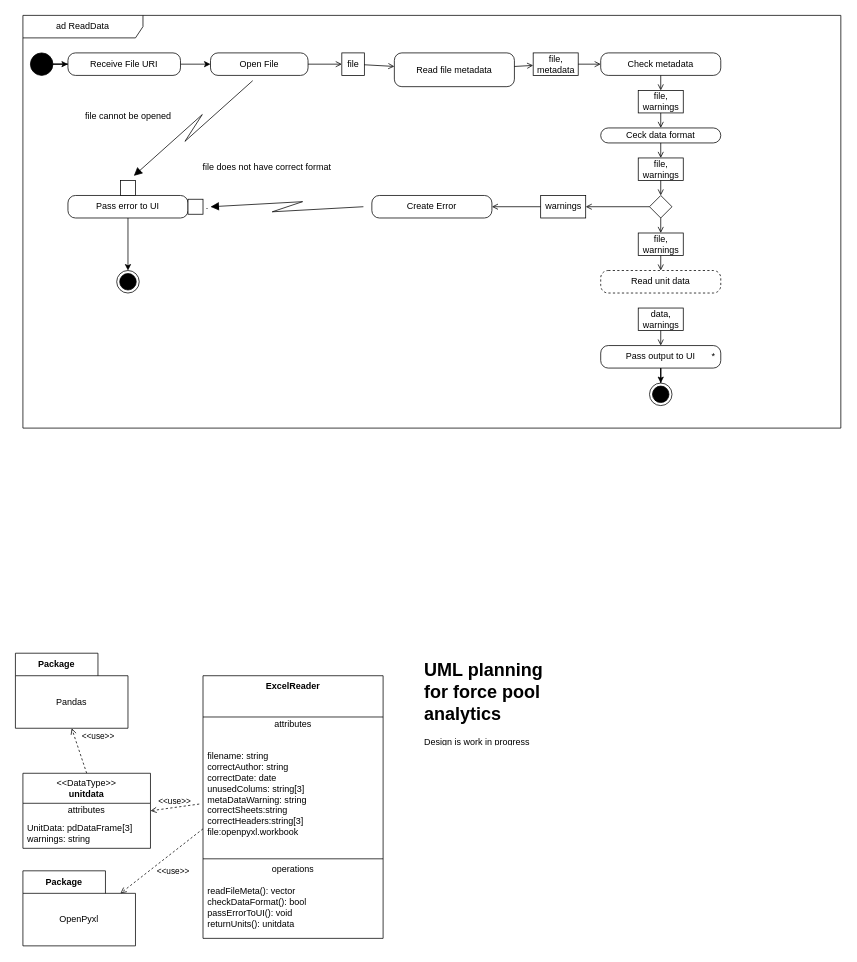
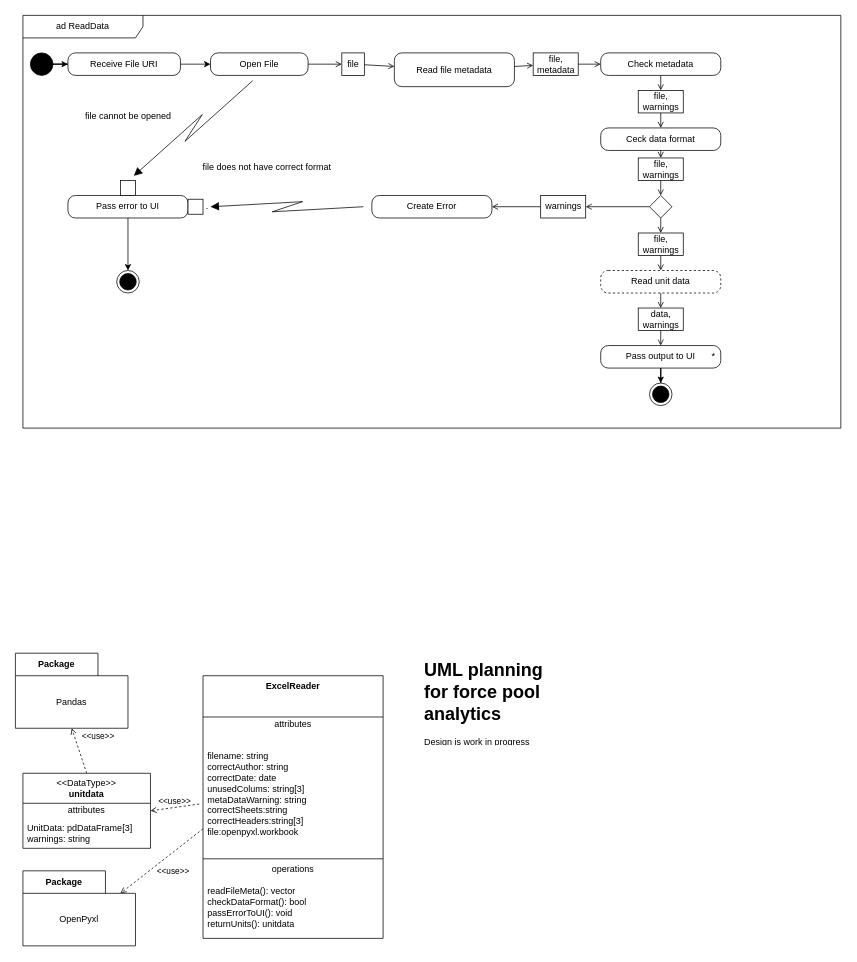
  <mxCell id="0" />
  <mxCell id="1" parent="0" />
  <mxCell id="2" value="&lt;b&gt;ExcelReader&lt;/b&gt;&lt;br&gt;" style="swimlane;fontStyle=0;align=center;verticalAlign=top;childLayout=stackLayout;horizontal=1;startSize=55;horizontalStack=0;resizeParent=1;resizeParentMax=0;resizeLast=0;collapsible=0;marginBottom=0;html=1;whiteSpace=wrap;" vertex="1" parent="1"><mxGeometry x="270" y="900" width="240" height="350" as="geometry" /></mxCell>
  <mxCell id="3" value="attributes" style="text;html=1;strokeColor=none;fillColor=none;align=center;verticalAlign=middle;spacingLeft=4;spacingRight=4;overflow=hidden;rotatable=0;points=[[0,0.5],[1,0.5]];portConstraint=eastwest;whiteSpace=wrap;" vertex="1" parent="2"><mxGeometry y="55" width="240" height="20" as="geometry" /></mxCell>
  <mxCell id="4" value="filename: string&lt;br&gt;correctAuthor: string&lt;br&gt;correctDate: date&lt;br&gt;unusedColums: string[3]&lt;br&gt;metaDataWarning: string&lt;br&gt;correctSheets:string&lt;br&gt;correctHeaders:string[3]&lt;br&gt;file:openpyxl.workbook" style="text;html=1;strokeColor=none;fillColor=none;align=left;verticalAlign=middle;spacingLeft=4;spacingRight=4;overflow=hidden;rotatable=0;points=[[0,0.5],[1,0.5]];portConstraint=eastwest;whiteSpace=wrap;" vertex="1" parent="2"><mxGeometry y="75" width="240" height="165" as="geometry" /></mxCell>
  <mxCell id="5" value="" style="line;strokeWidth=1;fillColor=none;align=left;verticalAlign=middle;spacingTop=-1;spacingLeft=3;spacingRight=3;rotatable=0;labelPosition=right;points=[];portConstraint=eastwest;" vertex="1" parent="2"><mxGeometry y="240" width="240" height="8" as="geometry" /></mxCell>
  <mxCell id="6" value="operations" style="text;html=1;strokeColor=none;fillColor=none;align=center;verticalAlign=middle;spacingLeft=4;spacingRight=4;overflow=hidden;rotatable=0;points=[[0,0.5],[1,0.5]];portConstraint=eastwest;whiteSpace=wrap;" vertex="1" parent="2"><mxGeometry y="248" width="240" height="20" as="geometry" /></mxCell>
  <mxCell id="7" value="readFileMeta(): vector&lt;br&gt;checkDataFormat(): bool&lt;br&gt;passErrorToUI(): void&lt;br&gt;returnUnits(): unitdata" style="text;html=1;strokeColor=none;fillColor=none;align=left;verticalAlign=middle;spacingLeft=4;spacingRight=4;overflow=hidden;rotatable=0;points=[[0,0.5],[1,0.5]];portConstraint=eastwest;whiteSpace=wrap;" vertex="1" parent="2"><mxGeometry y="268" width="240" height="82" as="geometry" /></mxCell>
  <mxCell id="8" value="Package" style="shape=folder;fontStyle=1;tabWidth=110;tabHeight=30;tabPosition=left;html=1;boundedLbl=1;labelInHeader=1;container=1;collapsible=0;whiteSpace=wrap;" vertex="1" parent="1"><mxGeometry x="20" y="870" width="150" height="100" as="geometry" /></mxCell>
  <mxCell id="9" value="Pandas" style="html=1;strokeColor=none;resizeWidth=1;resizeHeight=1;fillColor=none;part=1;connectable=0;allowArrows=0;deletable=0;whiteSpace=wrap;" vertex="1" parent="8"><mxGeometry width="150" height="70" relative="1" as="geometry"><mxPoint y="30" as="offset" /></mxGeometry></mxCell>
  <mxCell id="10" value="&amp;lt;&amp;lt;use&amp;gt;&amp;gt;" style="endArrow=open;html=1;rounded=0;align=center;verticalAlign=bottom;dashed=1;endFill=0;labelBackgroundColor=none;entryX=0.5;entryY=1;entryDx=0;entryDy=0;entryPerimeter=0;exitX=0.5;exitY=0;exitDx=0;exitDy=0;" edge="1" parent="1" source="13" target="8"><mxGeometry x="0.05" y="-27" relative="1" as="geometry"><mxPoint x="268" y="933" as="sourcePoint" /><mxPoint x="670" y="880" as="targetPoint" /><mxPoint as="offset" /></mxGeometry></mxCell>
  <mxCell id="11" value="" style="resizable=0;html=1;align=center;verticalAlign=top;labelBackgroundColor=none;" connectable="0" vertex="1" parent="10"><mxGeometry relative="1" as="geometry" /></mxCell>
  <mxCell id="12" value="&lt;h1&gt;UML planning for force pool analytics&lt;/h1&gt;&lt;div&gt;Design is work in progress&lt;/div&gt;&lt;div&gt;&lt;br&gt;&lt;/div&gt;" style="text;html=1;strokeColor=none;fillColor=none;spacing=5;spacingTop=-20;whiteSpace=wrap;overflow=hidden;rounded=0;" vertex="1" parent="1"><mxGeometry x="560" y="873" width="190" height="120" as="geometry" /></mxCell>
  <mxCell id="13" value="&amp;lt;&amp;lt;DataType&amp;gt;&amp;gt;&lt;br&gt;&lt;b&gt;unitdata&lt;/b&gt;" style="swimlane;fontStyle=0;align=center;verticalAlign=top;childLayout=stackLayout;horizontal=1;startSize=40;horizontalStack=0;resizeParent=1;resizeParentMax=0;resizeLast=0;collapsible=0;marginBottom=0;html=1;whiteSpace=wrap;" vertex="1" parent="1"><mxGeometry x="30" y="1030" width="170" height="100" as="geometry" /></mxCell>
  <mxCell id="14" value="attributes" style="text;html=1;strokeColor=none;fillColor=none;align=center;verticalAlign=middle;spacingLeft=4;spacingRight=4;overflow=hidden;rotatable=0;points=[[0,0.5],[1,0.5]];portConstraint=eastwest;whiteSpace=wrap;" vertex="1" parent="13"><mxGeometry y="40" width="170" height="20" as="geometry" /></mxCell>
  <mxCell id="15" value="UnitData: pdDataFrame[3]&lt;br&gt;warnings: string" style="text;html=1;strokeColor=none;fillColor=none;align=left;verticalAlign=middle;spacingLeft=4;spacingRight=4;overflow=hidden;rotatable=0;points=[[0,0.5],[1,0.5]];portConstraint=eastwest;whiteSpace=wrap;" vertex="1" parent="13"><mxGeometry y="60" width="170" height="40" as="geometry" /></mxCell>
  <mxCell id="16" value="&amp;lt;&amp;lt;use&amp;gt;&amp;gt;" style="endArrow=open;html=1;rounded=0;align=center;verticalAlign=bottom;dashed=1;endFill=0;labelBackgroundColor=none;entryX=1;entryY=0.5;entryDx=0;entryDy=0;exitX=-0.021;exitY=0.582;exitDx=0;exitDy=0;exitPerimeter=0;" edge="1" parent="1" source="4" target="14"><mxGeometry relative="1" as="geometry"><mxPoint x="510" y="1080" as="sourcePoint" /><mxPoint x="670" y="1080" as="targetPoint" /></mxGeometry></mxCell>
  <mxCell id="17" value="ad ReadData" style="shape=umlFrame;whiteSpace=wrap;html=1;pointerEvents=0;recursiveResize=0;container=1;collapsible=0;width=160;" vertex="1" parent="1"><mxGeometry x="30" y="20" width="1090" height="550" as="geometry" /></mxCell>
  <mxCell id="18" value="" style="edgeStyle=orthogonalEdgeStyle;rounded=0;orthogonalLoop=1;jettySize=auto;html=1;" edge="1" parent="17" source="19" target="21"><mxGeometry relative="1" as="geometry" /></mxCell>
  <mxCell id="19" value="Receive File URI" style="html=1;dashed=0;rounded=1;absoluteArcSize=1;arcSize=20;verticalAlign=middle;align=center;whiteSpace=wrap;" vertex="1" parent="17"><mxGeometry x="60" y="50" width="150" height="30" as="geometry" /></mxCell>
  <mxCell id="20" value="Read file metadata" style="html=1;dashed=0;rounded=1;absoluteArcSize=1;arcSize=20;verticalAlign=middle;align=center;whiteSpace=wrap;" vertex="1" parent="17"><mxGeometry x="495" y="50" width="160" height="45" as="geometry" /></mxCell>
  <mxCell id="21" value="Open File" style="html=1;dashed=0;rounded=1;absoluteArcSize=1;arcSize=20;verticalAlign=middle;align=center;whiteSpace=wrap;" vertex="1" parent="17"><mxGeometry x="250" y="50" width="130" height="30" as="geometry" /></mxCell>
  <mxCell id="22" value="Check metadata" style="html=1;dashed=0;rounded=1;absoluteArcSize=1;arcSize=20;verticalAlign=middle;align=center;whiteSpace=wrap;" vertex="1" parent="17"><mxGeometry x="770" y="50" width="160" height="30" as="geometry" /></mxCell>
  <mxCell id="23" value="" style="edgeStyle=orthogonalEdgeStyle;rounded=0;orthogonalLoop=1;jettySize=auto;html=1;" edge="1" parent="17" source="24" target="26"><mxGeometry relative="1" as="geometry" /></mxCell>
  <mxCell id="24" value="Pass error to UI" style="html=1;dashed=0;rounded=1;absoluteArcSize=1;arcSize=20;verticalAlign=middle;align=center;whiteSpace=wrap;" vertex="1" parent="17"><mxGeometry x="60" y="240" width="160" height="30" as="geometry" /></mxCell>
- <mxCell id="25" value="Ceck data format" style="html=1;dashed=0;rounded=1;absoluteArcSize=1;arcSize=20;verticalAlign=middle;align=center;whiteSpace=wrap;" vertex="1" parent="17"><mxGeometry x="770" y="150" width="160" height="20" as="geometry" /></mxCell>
+ <mxCell id="25" value="Ceck data format" style="html=1;dashed=0;rounded=1;absoluteArcSize=1;arcSize=20;verticalAlign=middle;align=center;whiteSpace=wrap;" vertex="1" parent="17"><mxGeometry x="770" y="150" width="160" height="30" as="geometry" /></mxCell>
  <mxCell id="26" value="" style="ellipse;html=1;shape=endState;fillColor=strokeColor;" vertex="1" parent="17"><mxGeometry x="125" y="340" width="30" height="30" as="geometry" /></mxCell>
  <mxCell id="27" value="" style="edgeStyle=orthogonalEdgeStyle;rounded=0;orthogonalLoop=1;jettySize=auto;html=1;" edge="1" parent="17" source="28" target="19"><mxGeometry relative="1" as="geometry" /></mxCell>
  <mxCell id="28" value="" style="ellipse;fillColor=strokeColor;html=1;" vertex="1" parent="17"><mxGeometry x="10" y="50" width="30" height="30" as="geometry" /></mxCell>
  <mxCell id="29" value="" style="fontStyle=0;labelPosition=right;verticalLabelPosition=middle;align=left;verticalAlign=middle;spacingLeft=2;html=1;" vertex="1" parent="17"><mxGeometry x="130" y="220" width="20" height="20" as="geometry" /></mxCell>
  <mxCell id="30" value="" style="shape=mxgraph.lean_mapping.electronic_info_flow_edge;html=1;rounded=0;entryX=0.5;entryY=0;entryDx=0;entryDy=0;exitX=0.5;exitY=1;exitDx=0;exitDy=0;" edge="1" parent="17" source="21" target="29"><mxGeometry width="160" relative="1" as="geometry"><mxPoint x="490" y="350" as="sourcePoint" /><mxPoint x="650" y="350" as="targetPoint" /></mxGeometry></mxCell>
  <mxCell id="31" value="file cannot be opened" style="text;html=1;align=center;verticalAlign=middle;resizable=0;points=[];autosize=1;strokeColor=none;fillColor=none;" vertex="1" parent="17"><mxGeometry x="70" y="120" width="140" height="30" as="geometry" /></mxCell>
  <mxCell id="32" value="file" style="html=1;rounded=0;" vertex="1" parent="17"><mxGeometry x="425" y="50" width="30" height="30" as="geometry" /></mxCell>
  <mxCell id="33" value="" style="endArrow=open;html=1;rounded=0;align=center;verticalAlign=top;endFill=0;labelBackgroundColor=none;endSize=6;exitX=1;exitY=0.5;exitDx=0;exitDy=0;" edge="1" target="32" parent="17" source="21"><mxGeometry relative="1" as="geometry"><mxPoint x="310" y="-135" as="sourcePoint" /></mxGeometry></mxCell>
  <mxCell id="34" value="" style="endArrow=open;html=1;rounded=0;align=center;verticalAlign=top;endFill=0;labelBackgroundColor=none;endSize=6;" edge="1" source="32" parent="17" target="20"><mxGeometry relative="1" as="geometry"><mxPoint x="465" y="-280" as="targetPoint" /></mxGeometry></mxCell>
  <mxCell id="35" value="file, &lt;br&gt;metadata" style="html=1;rounded=0;" vertex="1" parent="17"><mxGeometry x="680" y="50" width="60" height="30" as="geometry" /></mxCell>
  <mxCell id="36" value="" style="endArrow=open;html=1;rounded=0;align=center;verticalAlign=top;endFill=0;labelBackgroundColor=none;endSize=6;" edge="1" target="35" parent="17" source="20"><mxGeometry relative="1" as="geometry"><mxPoint x="510" y="145" as="sourcePoint" /></mxGeometry></mxCell>
  <mxCell id="37" value="" style="endArrow=open;html=1;rounded=0;align=center;verticalAlign=top;endFill=0;labelBackgroundColor=none;endSize=6;" edge="1" source="35" parent="17" target="22"><mxGeometry relative="1" as="geometry"><mxPoint x="640" y="145" as="targetPoint" /></mxGeometry></mxCell>
  <mxCell id="38" value="file,&lt;br&gt;warnings" style="html=1;rounded=0;" vertex="1" parent="17"><mxGeometry x="820" y="100" width="60" height="30" as="geometry" /></mxCell>
  <mxCell id="39" value="" style="endArrow=open;html=1;rounded=0;align=center;verticalAlign=top;endFill=0;labelBackgroundColor=none;endSize=6;" edge="1" target="38" parent="17" source="22"><mxGeometry relative="1" as="geometry"><mxPoint x="510" y="145" as="sourcePoint" /></mxGeometry></mxCell>
  <mxCell id="40" value="" style="endArrow=open;html=1;rounded=0;align=center;verticalAlign=top;endFill=0;labelBackgroundColor=none;endSize=6;" edge="1" source="38" parent="17" target="25"><mxGeometry relative="1" as="geometry"><mxPoint x="640" y="145" as="targetPoint" /></mxGeometry></mxCell>
  <mxCell id="41" value="" style="rhombus;" vertex="1" parent="17"><mxGeometry x="835" y="240" width="30" height="30" as="geometry" /></mxCell>
  <mxCell id="42" value="Create Error" style="html=1;dashed=0;rounded=1;absoluteArcSize=1;arcSize=20;verticalAlign=middle;align=center;whiteSpace=wrap;" vertex="1" parent="17"><mxGeometry x="465" y="240" width="160" height="30" as="geometry" /></mxCell>
  <mxCell id="43" value="." style="fontStyle=0;labelPosition=right;verticalLabelPosition=middle;align=left;verticalAlign=middle;spacingLeft=2;html=1;" vertex="1" parent="17"><mxGeometry x="220" y="245" width="20" height="20" as="geometry" /></mxCell>
  <mxCell id="44" value="" style="shape=mxgraph.lean_mapping.electronic_info_flow_edge;html=1;rounded=0;" edge="1" parent="17" source="42" target="43"><mxGeometry width="160" relative="1" as="geometry"><mxPoint x="490" y="150" as="sourcePoint" /><mxPoint x="650" y="150" as="targetPoint" /></mxGeometry></mxCell>
  <mxCell id="45" value="Read unit data" style="html=1;dashed=1;rounded=1;absoluteArcSize=1;arcSize=20;verticalAlign=middle;align=center;whiteSpace=wrap;" vertex="1" parent="17"><mxGeometry x="770" y="340" width="160" height="30" as="geometry" /></mxCell>
  <mxCell id="46" style="edgeStyle=orthogonalEdgeStyle;rounded=0;orthogonalLoop=1;jettySize=auto;html=1;exitX=0.5;exitY=1;exitDx=0;exitDy=0;" edge="1" parent="17" source="45" target="45"><mxGeometry relative="1" as="geometry" /></mxCell>
  <mxCell id="47" value="" style="edgeStyle=orthogonalEdgeStyle;rounded=0;orthogonalLoop=1;jettySize=auto;html=1;" edge="1" parent="17" source="48" target="50"><mxGeometry relative="1" as="geometry" /></mxCell>
  <mxCell id="48" value="Pass output to UI" style="html=1;dashed=0;rounded=1;absoluteArcSize=1;arcSize=20;verticalAlign=middle;align=center;whiteSpace=wrap;" vertex="1" parent="17"><mxGeometry x="770" y="440" width="160" height="30" as="geometry" /></mxCell>
  <mxCell id="49" value="*" style="text;resizeWidth=0;resizeHeight=0;points=[];part=1;verticalAlign=middle;align=center;html=1;" vertex="1" parent="48"><mxGeometry x="1" y="0.5" width="20" height="20" relative="1" as="geometry"><mxPoint x="-20" y="-10" as="offset" /></mxGeometry></mxCell>
  <mxCell id="50" value="" style="ellipse;html=1;shape=endState;fillColor=strokeColor;" vertex="1" parent="17"><mxGeometry x="835" y="490" width="30" height="30" as="geometry" /></mxCell>
  <mxCell id="51" value="file,&lt;br&gt;warnings" style="html=1;rounded=0;" vertex="1" parent="17"><mxGeometry x="820" y="190" width="60" height="30" as="geometry" /></mxCell>
  <mxCell id="52" value="" style="endArrow=open;html=1;rounded=0;align=center;verticalAlign=top;endFill=0;labelBackgroundColor=none;endSize=6;" edge="1" target="51" parent="17" source="25"><mxGeometry relative="1" as="geometry"><mxPoint x="480" y="397" as="sourcePoint" /></mxGeometry></mxCell>
  <mxCell id="53" value="" style="endArrow=open;html=1;rounded=0;align=center;verticalAlign=top;endFill=0;labelBackgroundColor=none;endSize=6;" edge="1" source="51" parent="17" target="41"><mxGeometry relative="1" as="geometry"><mxPoint x="610" y="397" as="targetPoint" /></mxGeometry></mxCell>
  <mxCell id="54" value="warnings" style="html=1;rounded=0;" vertex="1" parent="17"><mxGeometry x="690" y="240" width="60" height="30" as="geometry" /></mxCell>
  <mxCell id="55" value="" style="endArrow=open;html=1;rounded=0;align=center;verticalAlign=top;endFill=0;labelBackgroundColor=none;endSize=6;" edge="1" parent="17" target="54" source="41"><mxGeometry relative="1" as="geometry"><mxPoint x="820" y="225" as="sourcePoint" /></mxGeometry></mxCell>
  <mxCell id="56" value="" style="endArrow=open;html=1;rounded=0;align=center;verticalAlign=top;endFill=0;labelBackgroundColor=none;endSize=6;" edge="1" parent="17" source="54" target="42"><mxGeometry relative="1" as="geometry"><mxPoint x="760" y="225" as="targetPoint" /></mxGeometry></mxCell>
  <mxCell id="57" value="file,&lt;br&gt;warnings" style="html=1;rounded=0;" vertex="1" parent="17"><mxGeometry x="820" y="290" width="60" height="30" as="geometry" /></mxCell>
  <mxCell id="58" value="" style="endArrow=open;html=1;rounded=0;align=center;verticalAlign=top;endFill=0;labelBackgroundColor=none;endSize=6;" edge="1" parent="17" source="57" target="45"><mxGeometry relative="1" as="geometry"><mxPoint x="620" y="407" as="targetPoint" /></mxGeometry></mxCell>
  <mxCell id="59" value="" style="endArrow=open;html=1;rounded=0;align=center;verticalAlign=top;endFill=0;labelBackgroundColor=none;endSize=6;" edge="1" parent="17" target="57" source="41"><mxGeometry relative="1" as="geometry"><mxPoint x="490" y="407" as="sourcePoint" /></mxGeometry></mxCell>
  <mxCell id="60" value="data,&lt;br&gt;warnings" style="html=1;rounded=0;" vertex="1" parent="17"><mxGeometry x="820" y="390" width="60" height="30" as="geometry" /></mxCell>
+ <mxCell id="61" value="" style="endArrow=open;html=1;rounded=0;align=center;verticalAlign=top;endFill=0;labelBackgroundColor=none;endSize=6;" edge="1" target="60" parent="17" source="45"><mxGeometry relative="1" as="geometry"><mxPoint x="470" y="375" as="sourcePoint" /></mxGeometry></mxCell>
  <mxCell id="62" value="" style="endArrow=open;html=1;rounded=0;align=center;verticalAlign=top;endFill=0;labelBackgroundColor=none;endSize=6;" edge="1" source="60" parent="17" target="48"><mxGeometry relative="1" as="geometry"><mxPoint x="600" y="375" as="targetPoint" /></mxGeometry></mxCell>
  <mxCell id="63" value="file does not have correct format" style="text;html=1;align=center;verticalAlign=middle;resizable=0;points=[];autosize=1;strokeColor=none;fillColor=none;" vertex="1" parent="1"><mxGeometry x="260" y="208" width="190" height="30" as="geometry" /></mxCell>
  <mxCell id="64" value="Package" style="shape=folder;fontStyle=1;tabWidth=110;tabHeight=30;tabPosition=left;html=1;boundedLbl=1;labelInHeader=1;container=1;collapsible=0;whiteSpace=wrap;" vertex="1" parent="1"><mxGeometry x="30" y="1160" width="150" height="100" as="geometry" /></mxCell>
  <mxCell id="65" value="OpenPyxl" style="html=1;strokeColor=none;resizeWidth=1;resizeHeight=1;fillColor=none;part=1;connectable=0;allowArrows=0;deletable=0;whiteSpace=wrap;" vertex="1" parent="64"><mxGeometry width="150" height="70" relative="1" as="geometry"><mxPoint y="30" as="offset" /></mxGeometry></mxCell>
  <mxCell id="66" value="&amp;lt;&amp;lt;use&amp;gt;&amp;gt;" style="endArrow=open;html=1;rounded=0;align=center;verticalAlign=bottom;dashed=1;endFill=0;labelBackgroundColor=none;exitX=0;exitY=0.782;exitDx=0;exitDy=0;exitPerimeter=0;entryX=0;entryY=0;entryDx=130;entryDy=30;entryPerimeter=0;" edge="1" parent="1" source="4" target="64"><mxGeometry x="0.034" y="27" relative="1" as="geometry"><mxPoint x="510" y="1070" as="sourcePoint" /><mxPoint x="670" y="1070" as="targetPoint" /><mxPoint as="offset" /></mxGeometry></mxCell>
